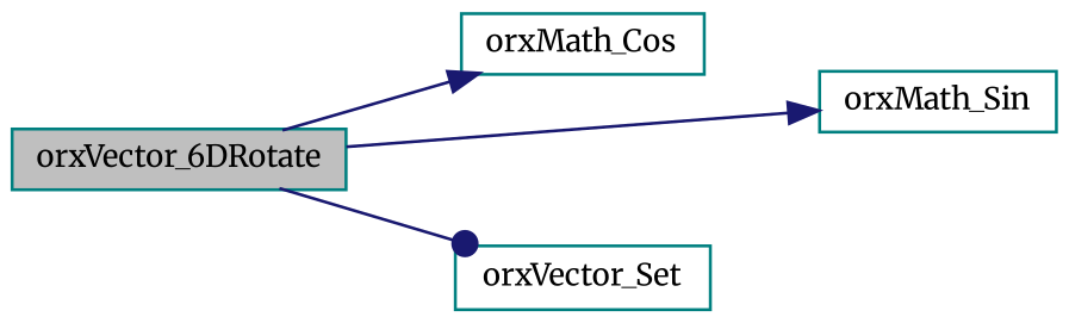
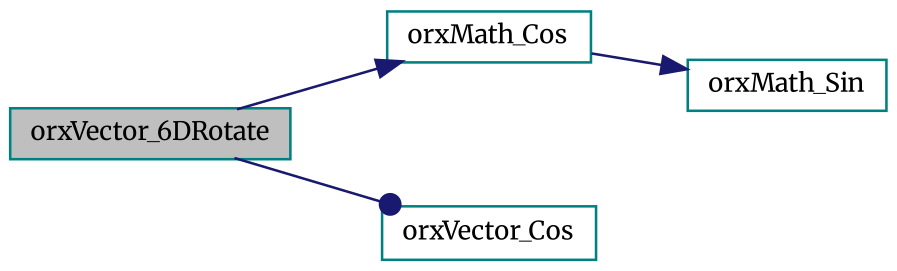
  digraph {
    fontname=Merriweather
    rankdir=LR
    node [color=teal fontname=Merriweather fontsize=10 shape=record]
    edge [arrowhead=normal color=midnightblue fontname=Merriweather fontsize=10 labelfontname=FreeSans labelfontsize=10 style=solid]
    n1 [fillcolor=grey75 fontcolor=black height=0.2 label=orxVector_6DRotate style=filled width=0.4]
    n2 [height=0.2 label=orxMath_Cos width=0.4]
    n3 [height=0.2 label=orxMath_Sin width=0.4]
-   n4 [height=0.2 label=orxVector_Set width=0.4]
+   n4 [height=0.2 label=orxVector_Cos width=0.4]
    n1 -> n2
-   n1 -> n3
+   n2 -> n3
    n1 -> n4 [arrowhead=dot]
  }
